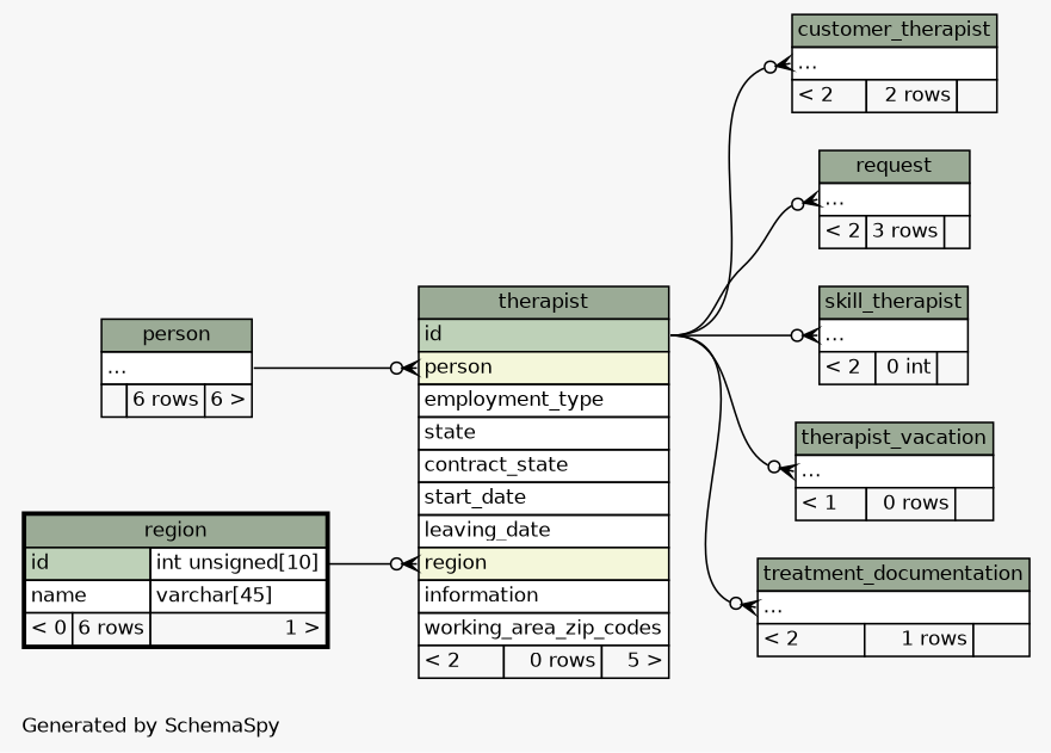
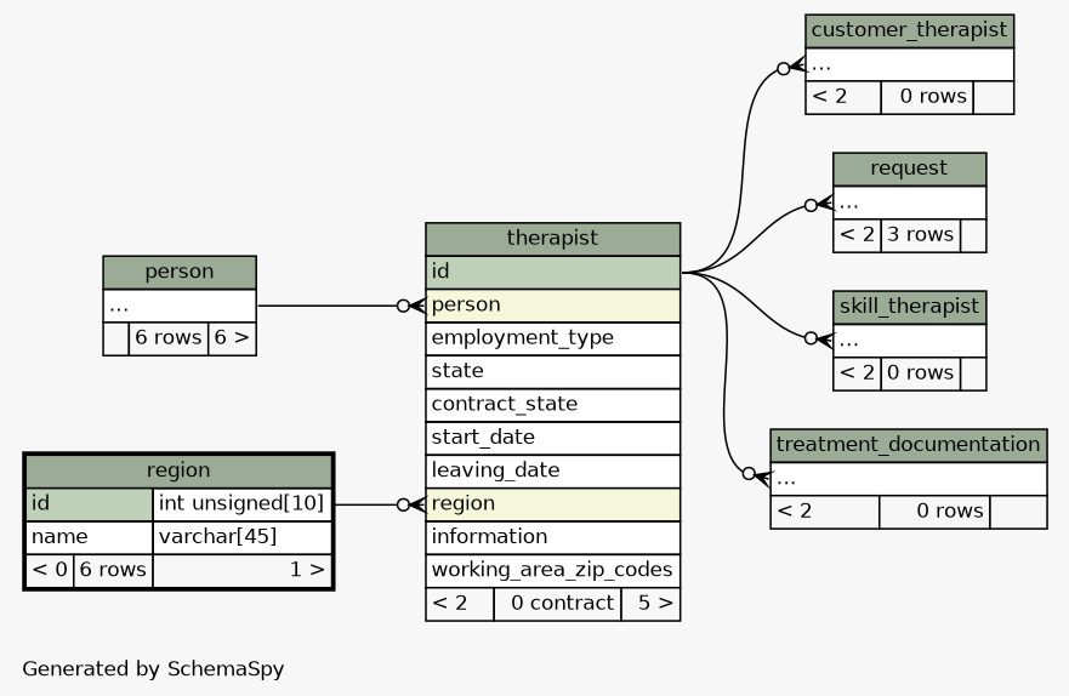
  digraph {
    bgcolor="#f7f7f7"
    fontname=Helvetica
    fontsize=11
    label="\nGenerated by SchemaSpy"
    labeljust=l
    nodesep=0.18
    rankdir=RL
    ranksep=0.46
    node [fontname=Helvetica fontsize=11 shape=plaintext]
    edge [arrowhead=none arrowsize=0.8 arrowtail=crowodot dir=back headport="id:e" tailport="elipses:w"]
-   n1 [label=<     <TABLE BORDER="0" CELLBORDER="1" CELLSPACING="0" BGCOLOR="#ffffff">       <TR><TD COLSPAN="3" BGCOLOR="#9bab96" ALIGN="CENTER">customer_therapist</TD></TR>       <TR><TD PORT="elipses" COLSPAN="3" ALIGN="LEFT">...</TD></TR>       <TR><TD ALIGN="LEFT" BGCOLOR="#f7f7f7">&lt; 2</TD><TD ALIGN="RIGHT" BGCOLOR="#f7f7f7">2 rows</TD><TD ALIGN="RIGHT" BGCOLOR="#f7f7f7">  </TD></TR>     </TABLE>>]
-   n2 [label=<     <TABLE BORDER="0" CELLBORDER="1" CELLSPACING="0" BGCOLOR="#ffffff">       <TR><TD COLSPAN="3" BGCOLOR="#9bab96" ALIGN="CENTER">therapist</TD></TR>       <TR><TD PORT="id" COLSPAN="3" BGCOLOR="#bed1b8" ALIGN="LEFT">id</TD></TR>       <TR><TD PORT="person" COLSPAN="3" BGCOLOR="#f4f7da" ALIGN="LEFT">person</TD></TR>       <TR><TD PORT="employment_type" COLSPAN="3" ALIGN="LEFT">employment_type</TD></TR>       <TR><TD PORT="state" COLSPAN="3" ALIGN="LEFT">state</TD></TR>       <TR><TD PORT="contract_state" COLSPAN="3" ALIGN="LEFT">contract_state</TD></TR>       <TR><TD PORT="start_date" COLSPAN="3" ALIGN="LEFT">start_date</TD></TR>       <TR><TD PORT="leaving_date" COLSPAN="3" ALIGN="LEFT">leaving_date</TD></TR>       <TR><TD PORT="region" COLSPAN="3" BGCOLOR="#f4f7da" ALIGN="LEFT">region</TD></TR>       <TR><TD PORT="information" COLSPAN="3" ALIGN="LEFT">information</TD></TR>       <TR><TD PORT="working_area_zip_codes" COLSPAN="3" ALIGN="LEFT">working_area_zip_codes</TD></TR>       <TR><TD ALIGN="LEFT" BGCOLOR="#f7f7f7">&lt; 2</TD><TD ALIGN="RIGHT" BGCOLOR="#f7f7f7">0 rows</TD><TD ALIGN="RIGHT" BGCOLOR="#f7f7f7">5 &gt;</TD></TR>     </TABLE>>]
+   n1 [label=<     <TABLE BORDER="0" CELLBORDER="1" CELLSPACING="0" BGCOLOR="#ffffff">       <TR><TD COLSPAN="3" BGCOLOR="#9bab96" ALIGN="CENTER">customer_therapist</TD></TR>       <TR><TD PORT="elipses" COLSPAN="3" ALIGN="LEFT">...</TD></TR>       <TR><TD ALIGN="LEFT" BGCOLOR="#f7f7f7">&lt; 2</TD><TD ALIGN="RIGHT" BGCOLOR="#f7f7f7">0 rows</TD><TD ALIGN="RIGHT" BGCOLOR="#f7f7f7">  </TD></TR>     </TABLE>>]
+   n2 [label=<     <TABLE BORDER="0" CELLBORDER="1" CELLSPACING="0" BGCOLOR="#ffffff">       <TR><TD COLSPAN="3" BGCOLOR="#9bab96" ALIGN="CENTER">therapist</TD></TR>       <TR><TD PORT="id" COLSPAN="3" BGCOLOR="#bed1b8" ALIGN="LEFT">id</TD></TR>       <TR><TD PORT="person" COLSPAN="3" BGCOLOR="#f4f7da" ALIGN="LEFT">person</TD></TR>       <TR><TD PORT="employment_type" COLSPAN="3" ALIGN="LEFT">employment_type</TD></TR>       <TR><TD PORT="state" COLSPAN="3" ALIGN="LEFT">state</TD></TR>       <TR><TD PORT="contract_state" COLSPAN="3" ALIGN="LEFT">contract_state</TD></TR>       <TR><TD PORT="start_date" COLSPAN="3" ALIGN="LEFT">start_date</TD></TR>       <TR><TD PORT="leaving_date" COLSPAN="3" ALIGN="LEFT">leaving_date</TD></TR>       <TR><TD PORT="region" COLSPAN="3" BGCOLOR="#f4f7da" ALIGN="LEFT">region</TD></TR>       <TR><TD PORT="information" COLSPAN="3" ALIGN="LEFT">information</TD></TR>       <TR><TD PORT="working_area_zip_codes" COLSPAN="3" ALIGN="LEFT">working_area_zip_codes</TD></TR>       <TR><TD ALIGN="LEFT" BGCOLOR="#f7f7f7">&lt; 2</TD><TD ALIGN="RIGHT" BGCOLOR="#f7f7f7">0 contract</TD><TD ALIGN="RIGHT" BGCOLOR="#f7f7f7">5 &gt;</TD></TR>     </TABLE>>]
    n3 [label=<     <TABLE BORDER="0" CELLBORDER="1" CELLSPACING="0" BGCOLOR="#ffffff">       <TR><TD COLSPAN="3" BGCOLOR="#9bab96" ALIGN="CENTER">person</TD></TR>       <TR><TD PORT="elipses" COLSPAN="3" ALIGN="LEFT">...</TD></TR>       <TR><TD ALIGN="LEFT" BGCOLOR="#f7f7f7">  </TD><TD ALIGN="RIGHT" BGCOLOR="#f7f7f7">6 rows</TD><TD ALIGN="RIGHT" BGCOLOR="#f7f7f7">6 &gt;</TD></TR>     </TABLE>>]
    n4 [label=<     <TABLE BORDER="2" CELLBORDER="1" CELLSPACING="0" BGCOLOR="#ffffff">       <TR><TD COLSPAN="3" BGCOLOR="#9bab96" ALIGN="CENTER">region</TD></TR>       <TR><TD PORT="id" COLSPAN="2" BGCOLOR="#bed1b8" ALIGN="LEFT">id</TD><TD PORT="id.type" ALIGN="LEFT">int unsigned[10]</TD></TR>       <TR><TD PORT="name" COLSPAN="2" ALIGN="LEFT">name</TD><TD PORT="name.type" ALIGN="LEFT">varchar[45]</TD></TR>       <TR><TD ALIGN="LEFT" BGCOLOR="#f7f7f7">&lt; 0</TD><TD ALIGN="RIGHT" BGCOLOR="#f7f7f7">6 rows</TD><TD ALIGN="RIGHT" BGCOLOR="#f7f7f7">1 &gt;</TD></TR>     </TABLE>>]
    n5 [label=<     <TABLE BORDER="0" CELLBORDER="1" CELLSPACING="0" BGCOLOR="#ffffff">       <TR><TD COLSPAN="3" BGCOLOR="#9bab96" ALIGN="CENTER">request</TD></TR>       <TR><TD PORT="elipses" COLSPAN="3" ALIGN="LEFT">...</TD></TR>       <TR><TD ALIGN="LEFT" BGCOLOR="#f7f7f7">&lt; 2</TD><TD ALIGN="RIGHT" BGCOLOR="#f7f7f7">3 rows</TD><TD ALIGN="RIGHT" BGCOLOR="#f7f7f7">  </TD></TR>     </TABLE>>]
-   n6 [label=<     <TABLE BORDER="0" CELLBORDER="1" CELLSPACING="0" BGCOLOR="#ffffff">       <TR><TD COLSPAN="3" BGCOLOR="#9bab96" ALIGN="CENTER">skill_therapist</TD></TR>       <TR><TD PORT="elipses" COLSPAN="3" ALIGN="LEFT">...</TD></TR>       <TR><TD ALIGN="LEFT" BGCOLOR="#f7f7f7">&lt; 2</TD><TD ALIGN="RIGHT" BGCOLOR="#f7f7f7">0 int</TD><TD ALIGN="RIGHT" BGCOLOR="#f7f7f7">  </TD></TR>     </TABLE>>]
-   n7 [label=<     <TABLE BORDER="0" CELLBORDER="1" CELLSPACING="0" BGCOLOR="#ffffff">       <TR><TD COLSPAN="3" BGCOLOR="#9bab96" ALIGN="CENTER">therapist_vacation</TD></TR>       <TR><TD PORT="elipses" COLSPAN="3" ALIGN="LEFT">...</TD></TR>       <TR><TD ALIGN="LEFT" BGCOLOR="#f7f7f7">&lt; 1</TD><TD ALIGN="RIGHT" BGCOLOR="#f7f7f7">0 rows</TD><TD ALIGN="RIGHT" BGCOLOR="#f7f7f7">  </TD></TR>     </TABLE>>]
-   n8 [label=<     <TABLE BORDER="0" CELLBORDER="1" CELLSPACING="0" BGCOLOR="#ffffff">       <TR><TD COLSPAN="3" BGCOLOR="#9bab96" ALIGN="CENTER">treatment_documentation</TD></TR>       <TR><TD PORT="elipses" COLSPAN="3" ALIGN="LEFT">...</TD></TR>       <TR><TD ALIGN="LEFT" BGCOLOR="#f7f7f7">&lt; 2</TD><TD ALIGN="RIGHT" BGCOLOR="#f7f7f7">1 rows</TD><TD ALIGN="RIGHT" BGCOLOR="#f7f7f7">  </TD></TR>     </TABLE>>]
+   n6 [label=<     <TABLE BORDER="0" CELLBORDER="1" CELLSPACING="0" BGCOLOR="#ffffff">       <TR><TD COLSPAN="3" BGCOLOR="#9bab96" ALIGN="CENTER">skill_therapist</TD></TR>       <TR><TD PORT="elipses" COLSPAN="3" ALIGN="LEFT">...</TD></TR>       <TR><TD ALIGN="LEFT" BGCOLOR="#f7f7f7">&lt; 2</TD><TD ALIGN="RIGHT" BGCOLOR="#f7f7f7">0 rows</TD><TD ALIGN="RIGHT" BGCOLOR="#f7f7f7">  </TD></TR>     </TABLE>>]
+   n8 [label=<     <TABLE BORDER="0" CELLBORDER="1" CELLSPACING="0" BGCOLOR="#ffffff">       <TR><TD COLSPAN="3" BGCOLOR="#9bab96" ALIGN="CENTER">treatment_documentation</TD></TR>       <TR><TD PORT="elipses" COLSPAN="3" ALIGN="LEFT">...</TD></TR>       <TR><TD ALIGN="LEFT" BGCOLOR="#f7f7f7">&lt; 2</TD><TD ALIGN="RIGHT" BGCOLOR="#f7f7f7">0 rows</TD><TD ALIGN="RIGHT" BGCOLOR="#f7f7f7">  </TD></TR>     </TABLE>>]
    n1 -> n2
    n2 -> n3 [headport="elipses:e" tailport="person:w"]
    n2 -> n4 [headport="id.type:e" tailport="region:w"]
    n5 -> n2
    n6 -> n2
-   n7 -> n2
    n8 -> n2
  }
